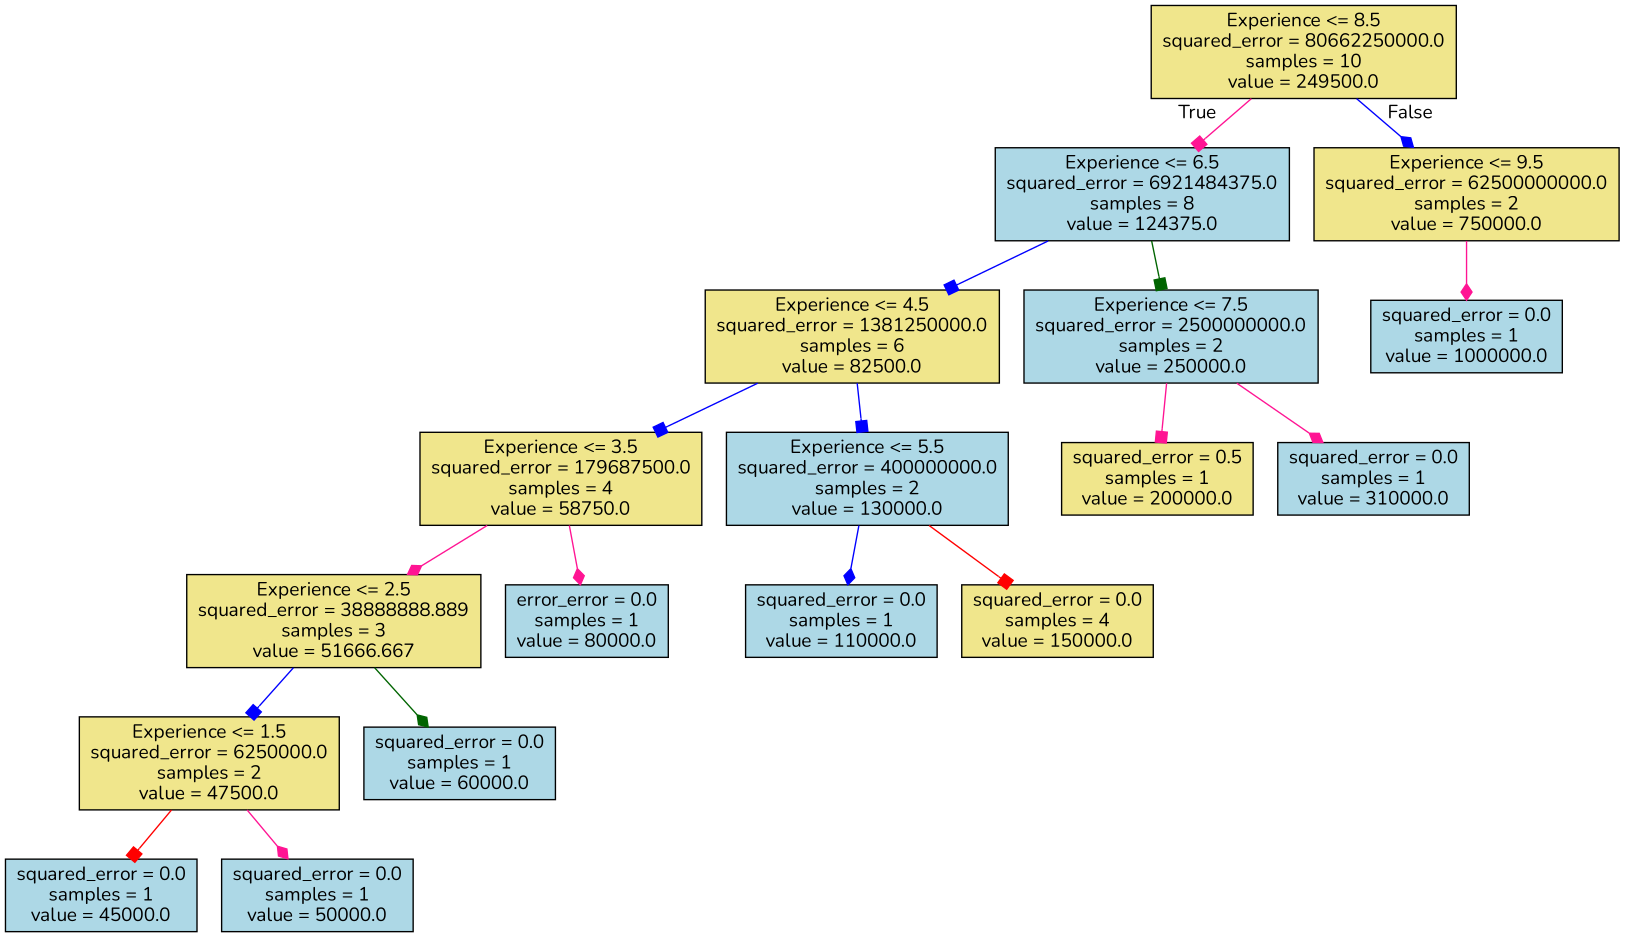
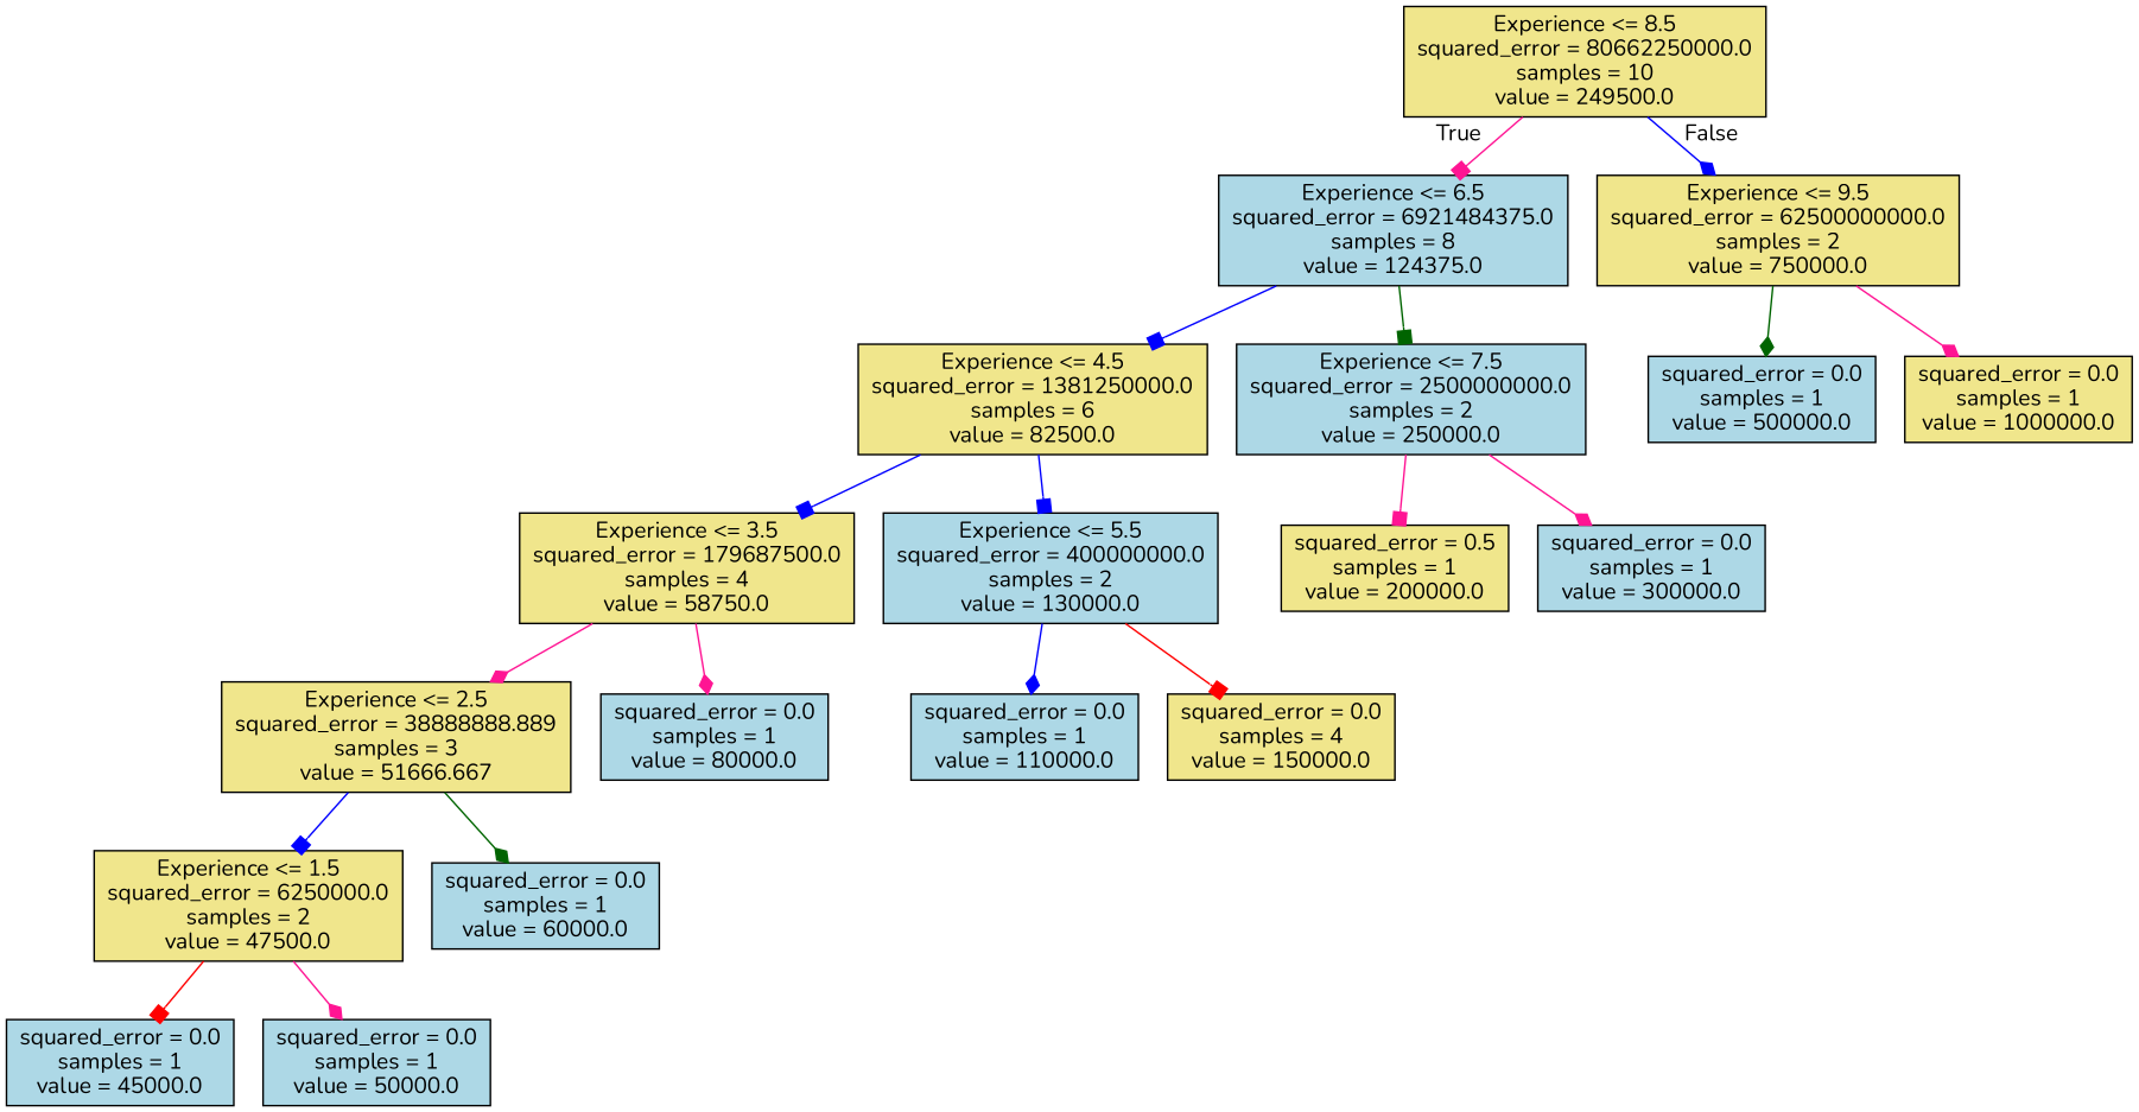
  digraph {
    fontname=Nunito
    node [fillcolor=lightblue fontname=Nunito shape=box style=filled]
    edge [arrowhead=box color=deeppink fontname=Nunito]
    n1 [fillcolor=khaki label="Experience <= 8.5\nsquared_error = 80662250000.0\nsamples = 10\nvalue = 249500.0"]
    n2 [label="Experience <= 6.5\nsquared_error = 6921484375.0\nsamples = 8\nvalue = 124375.0"]
    n3 [fillcolor=khaki label="Experience <= 9.5\nsquared_error = 62500000000.0\nsamples = 2\nvalue = 750000.0"]
    n4 [fillcolor=khaki label="Experience <= 4.5\nsquared_error = 1381250000.0\nsamples = 6\nvalue = 82500.0"]
    n5 [label="Experience <= 7.5\nsquared_error = 2500000000.0\nsamples = 2\nvalue = 250000.0"]
-   n7 [label="squared_error = 0.0\nsamples = 1\nvalue = 1000000.0"]
+   n6 [label="squared_error = 0.0\nsamples = 1\nvalue = 500000.0"]
+   n7 [fillcolor=khaki label="squared_error = 0.0\nsamples = 1\nvalue = 1000000.0"]
    n8 [fillcolor=khaki label="Experience <= 3.5\nsquared_error = 179687500.0\nsamples = 4\nvalue = 58750.0"]
    n9 [label="Experience <= 5.5\nsquared_error = 400000000.0\nsamples = 2\nvalue = 130000.0"]
    n10 [fillcolor=khaki label="squared_error = 0.5\nsamples = 1\nvalue = 200000.0"]
-   n11 [label="squared_error = 0.0\nsamples = 1\nvalue = 310000.0"]
+   n11 [label="squared_error = 0.0\nsamples = 1\nvalue = 300000.0"]
    n12 [fillcolor=khaki label="Experience <= 2.5\nsquared_error = 38888888.889\nsamples = 3\nvalue = 51666.667"]
-   n13 [label="error_error = 0.0\nsamples = 1\nvalue = 80000.0"]
+   n13 [label="squared_error = 0.0\nsamples = 1\nvalue = 80000.0"]
    n14 [label="squared_error = 0.0\nsamples = 1\nvalue = 110000.0"]
    n15 [fillcolor=khaki label="squared_error = 0.0\nsamples = 4\nvalue = 150000.0"]
    n16 [fillcolor=khaki label="Experience <= 1.5\nsquared_error = 6250000.0\nsamples = 2\nvalue = 47500.0"]
    n17 [label="squared_error = 0.0\nsamples = 1\nvalue = 60000.0"]
    n18 [label="squared_error = 0.0\nsamples = 1\nvalue = 45000.0"]
    n19 [label="squared_error = 0.0\nsamples = 1\nvalue = 50000.0"]
    n1 -> n2 [headlabel=True labelangle=45 labeldistance=2.5]
    n1 -> n3 [arrowhead=diamond color=blue headlabel=False labelangle=-45 labeldistance=2.5]
    n2 -> n4 [color=blue]
    n2 -> n5 [color=darkgreen]
+   n3 -> n6 [arrowhead=diamond color=darkgreen]
    n3 -> n7 [arrowhead=diamond]
    n4 -> n8 [color=blue]
    n4 -> n9 [color=blue]
    n5 -> n10
    n5 -> n11 [arrowhead=diamond]
    n8 -> n12 [arrowhead=diamond]
    n8 -> n13 [arrowhead=diamond]
    n9 -> n14 [arrowhead=diamond color=blue]
    n9 -> n15 [color=red]
    n12 -> n16 [color=blue]
    n12 -> n17 [arrowhead=diamond color=darkgreen]
    n16 -> n18 [color=red]
    n16 -> n19 [arrowhead=diamond]
  }
